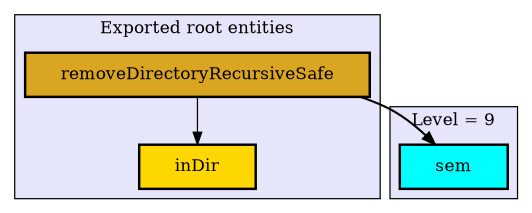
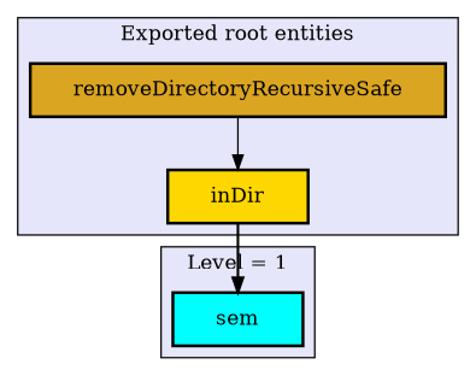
  digraph {
    node [margin="0.4,0.1" shape=box style="filled,bold"]
    edge [color=black style=solid]
    n1 [fillcolor=gold label=inDir]
    n2 [fillcolor=goldenrod label=removeDirectoryRecursiveSafe]
    n3 [fillcolor=cyan label=sem]
    subgraph cluster_1 {
      fillcolor=lavender
      label="Exported root entities"
      style=filled
      n1
      n2
    }
    subgraph cluster_2 {
      fillcolor=lavender
-     label="Level = 9"
+     label="Level = 1"
      style=filled
      n3
    }
-   n2 -> n3 [penwidth=1.6931471805599454]
+   n1 -> n3 [penwidth=1.6931471805599454]
    n2 -> n1 [penwidth=1]
  }
